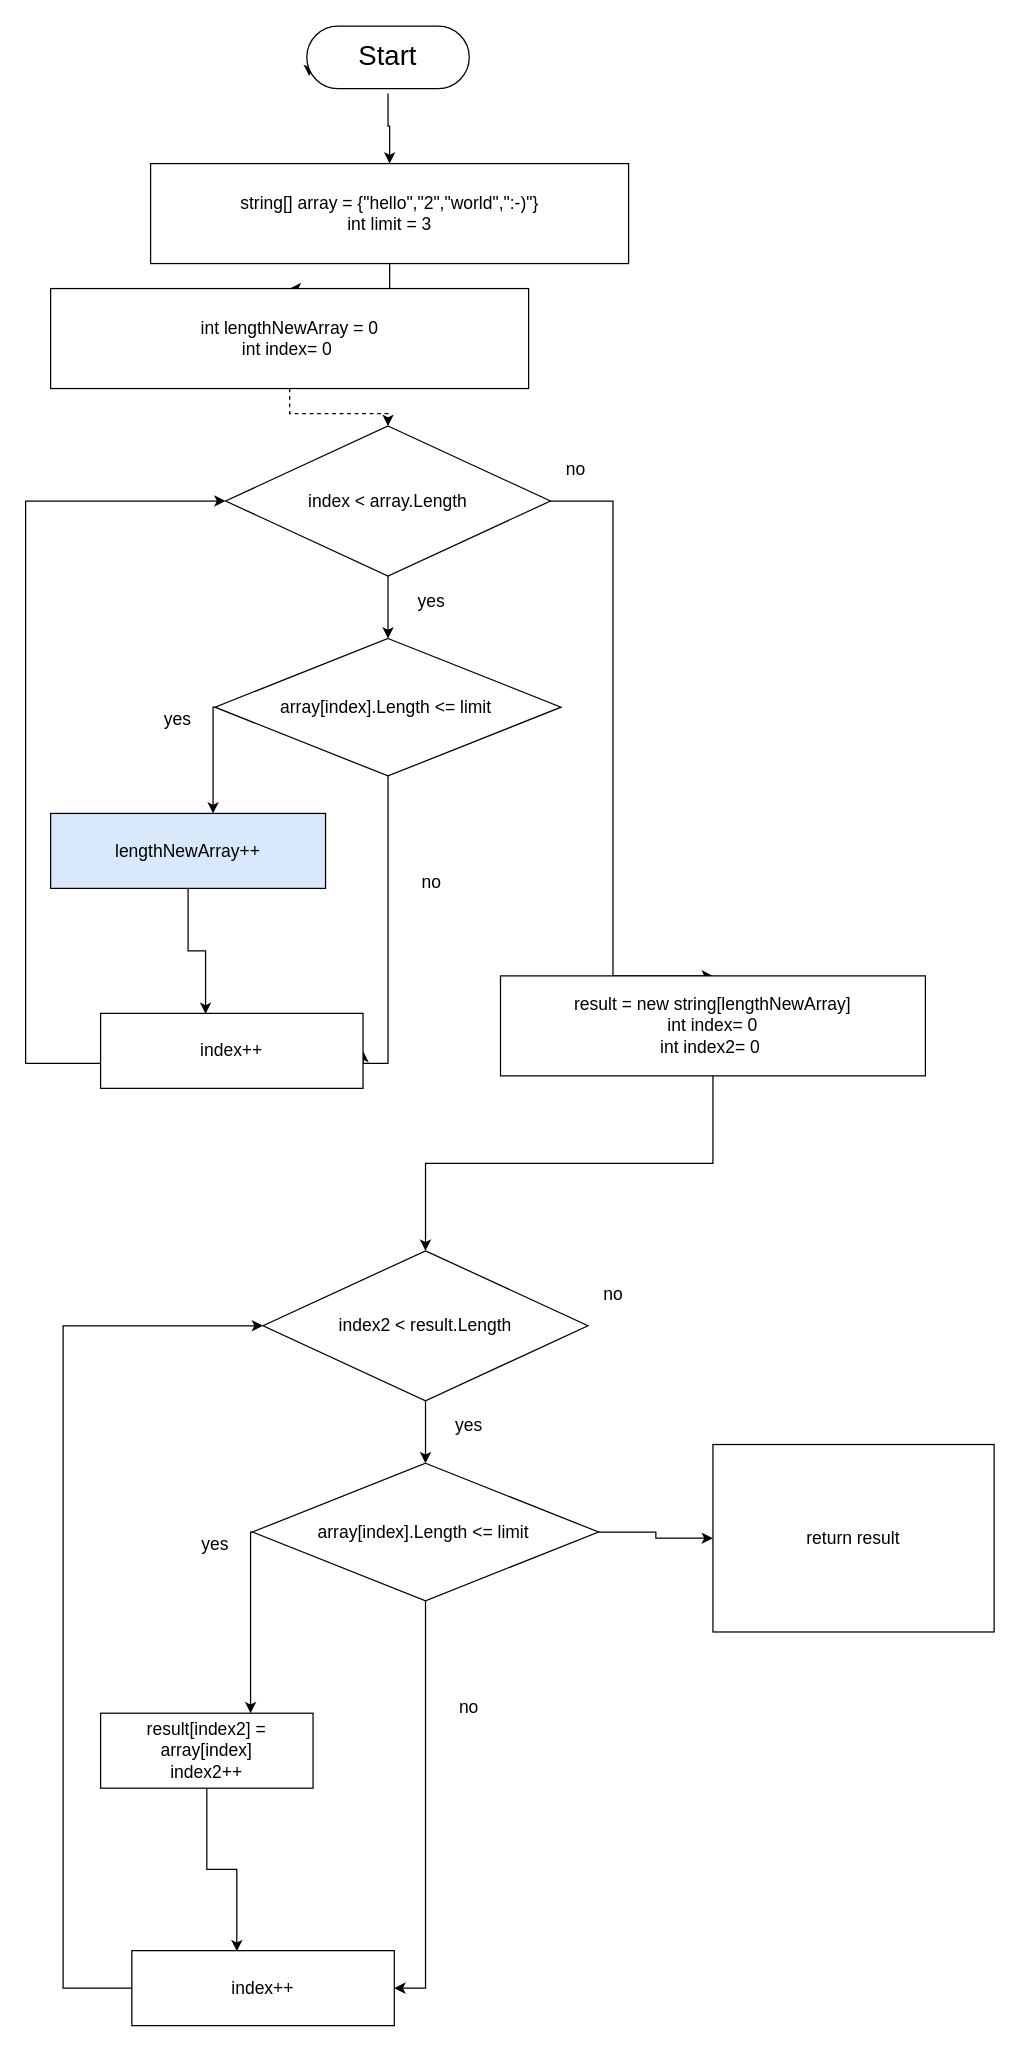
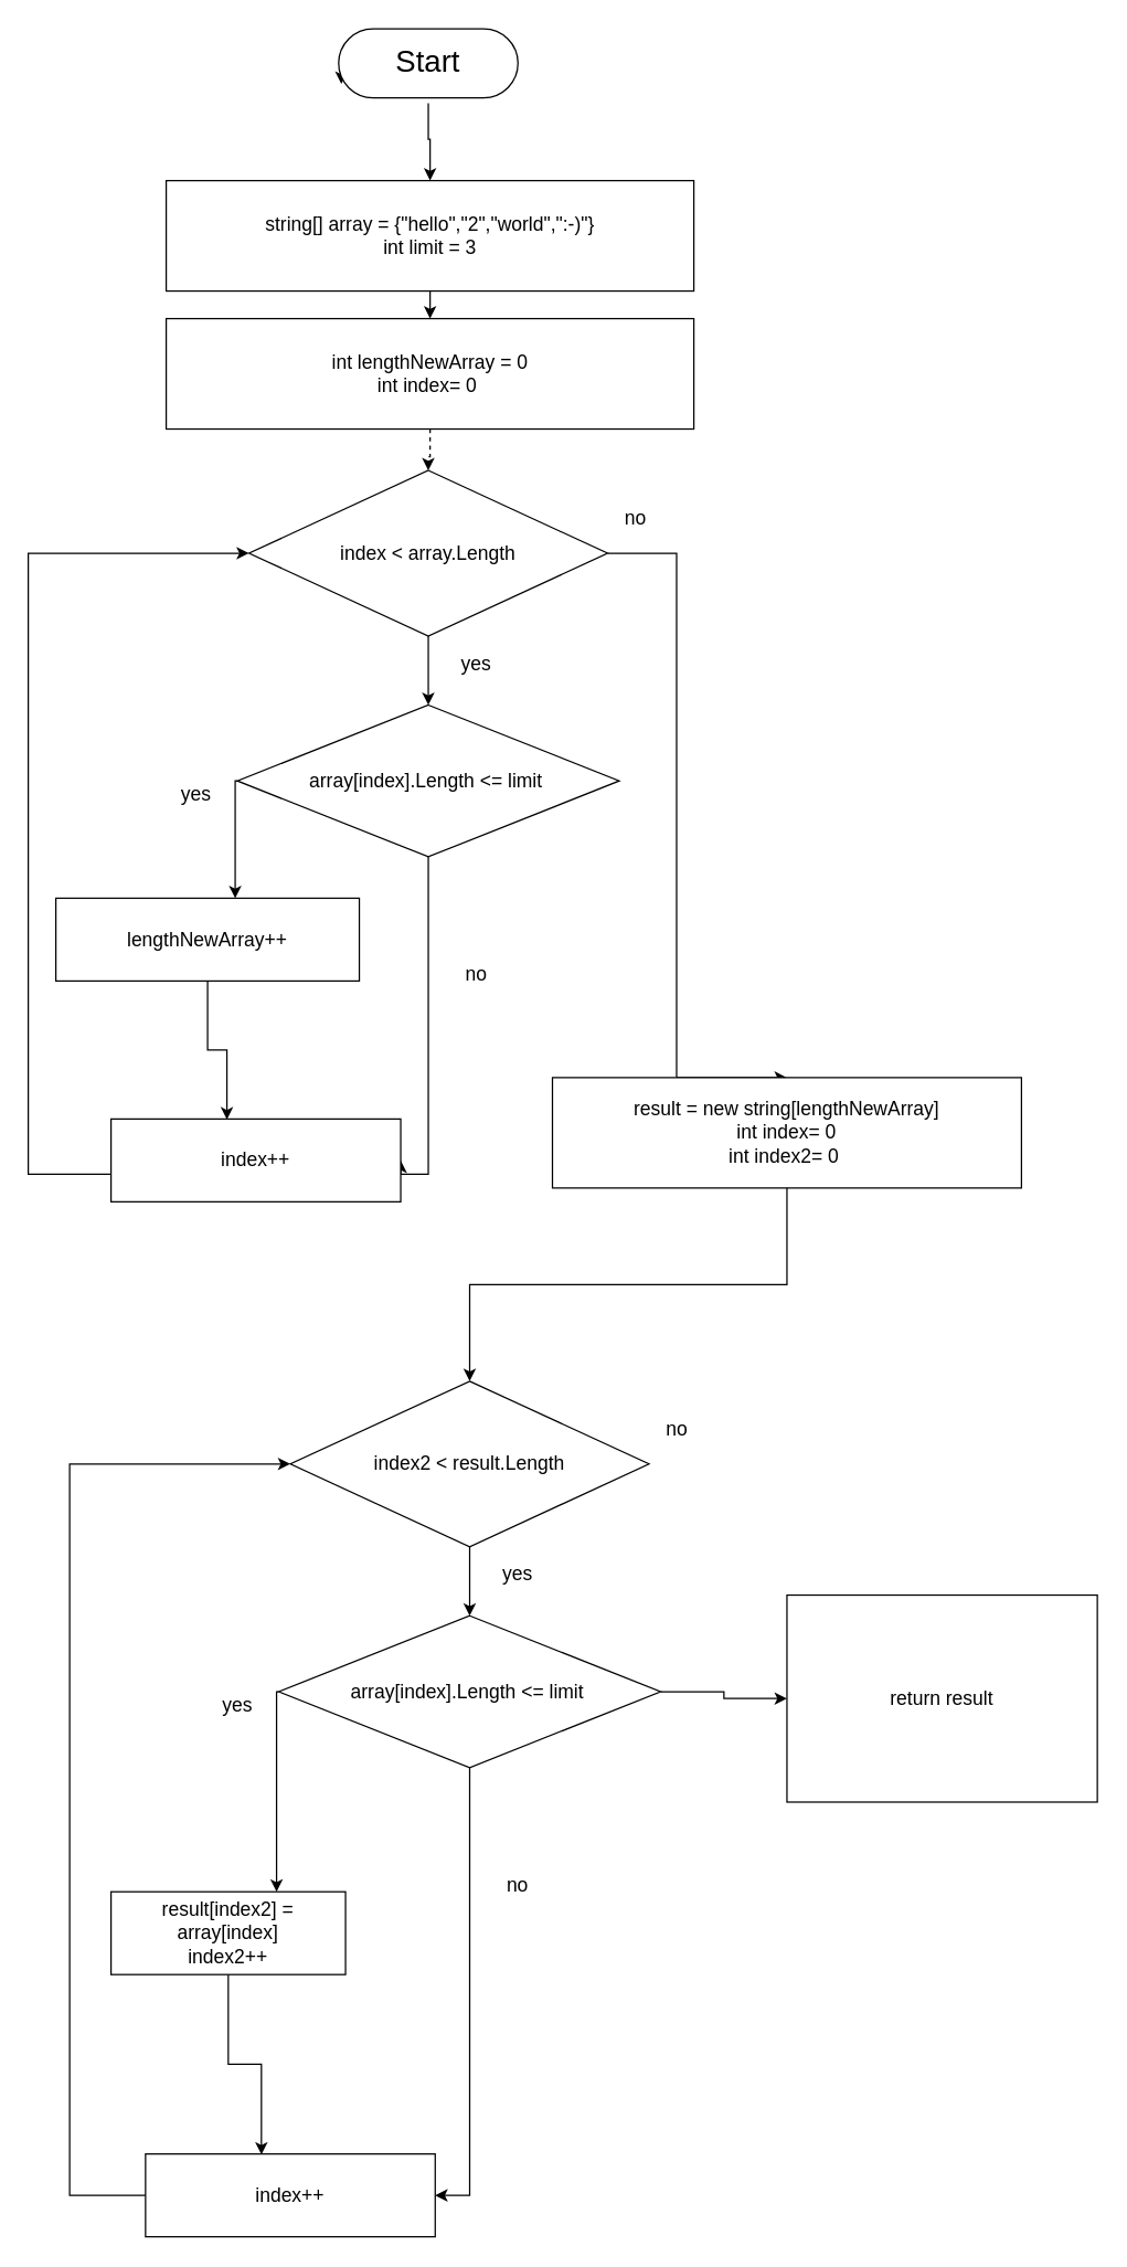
  <mxCell id="0" />
  <mxCell id="1" parent="0" />
  <mxCell id="2" style="edgeStyle=orthogonalEdgeStyle;rounded=0;orthogonalLoop=1;jettySize=auto;html=1;" edge="1" parent="1"><mxGeometry relative="1" as="geometry"><mxPoint x="246.983" y="40" as="sourcePoint" /><mxPoint x="246.983" y="60" as="targetPoint" /></mxGeometry></mxCell>
  <mxCell id="3" value="" style="edgeStyle=orthogonalEdgeStyle;rounded=0;orthogonalLoop=1;jettySize=auto;html=1;fontSize=14;" edge="1" parent="1" source="4" target="6"><mxGeometry relative="1" as="geometry" /></mxCell>
  <mxCell id="4" value="&lt;font style=&quot;font-size: 22px;&quot;&gt;Start&lt;/font&gt;" style="rounded=1;whiteSpace=wrap;html=1;shadow=0;glass=0;sketch=0;fontSize=18;strokeColor=default;strokeWidth=1;perimeterSpacing=4;arcSize=180;absoluteArcSize=1;" vertex="1" parent="1"><mxGeometry x="245" y="20" width="130" height="50" as="geometry" /></mxCell>
  <mxCell id="5" style="edgeStyle=orthogonalEdgeStyle;rounded=0;orthogonalLoop=1;jettySize=auto;html=1;entryX=0.5;entryY=0;entryDx=0;entryDy=0;" edge="1" parent="1" source="6" target="23"><mxGeometry relative="1" as="geometry" /></mxCell>
  <mxCell id="6" value="&lt;div style=&quot;&quot;&gt;string[] array = {&quot;hello&quot;,&quot;2&quot;,&quot;world&quot;,&quot;:-)&quot;}&lt;/div&gt;&lt;div style=&quot;&quot;&gt;int limit = 3&lt;/div&gt;" style="rounded=0;whiteSpace=wrap;html=1;shadow=0;glass=0;sketch=0;fontSize=14;strokeColor=default;strokeWidth=1;align=center;" vertex="1" parent="1"><mxGeometry x="120" y="130" width="382.5" height="80" as="geometry" /></mxCell>
  <mxCell id="7" value="" style="edgeStyle=orthogonalEdgeStyle;rounded=0;orthogonalLoop=1;jettySize=auto;html=1;" edge="1" parent="1" source="9" target="13"><mxGeometry relative="1" as="geometry" /></mxCell>
  <mxCell id="8" style="edgeStyle=orthogonalEdgeStyle;rounded=0;orthogonalLoop=1;jettySize=auto;html=1;entryX=0.5;entryY=0;entryDx=0;entryDy=0;" edge="1" parent="1" source="9" target="25"><mxGeometry relative="1" as="geometry"><Array as="points"><mxPoint x="490" y="400" /></Array></mxGeometry></mxCell>
  <mxCell id="9" value="index &amp;lt; array.Length" style="rhombus;whiteSpace=wrap;html=1;fontSize=14;rounded=0;shadow=0;glass=0;sketch=0;strokeWidth=1;" vertex="1" parent="1"><mxGeometry x="180" y="340" width="260" height="120" as="geometry" /></mxCell>
  <mxCell id="10" value="no" style="text;html=1;align=center;verticalAlign=middle;resizable=0;points=[];autosize=1;strokeColor=none;fillColor=none;fontSize=14;" vertex="1" parent="1"><mxGeometry x="440" y="360" width="40" height="30" as="geometry" /></mxCell>
  <mxCell id="11" value="" style="edgeStyle=orthogonalEdgeStyle;rounded=0;orthogonalLoop=1;jettySize=auto;html=1;fontSize=14;" edge="1" parent="1" source="13" target="16"><mxGeometry relative="1" as="geometry"><Array as="points"><mxPoint x="170" y="565" /></Array></mxGeometry></mxCell>
  <mxCell id="12" style="edgeStyle=orthogonalEdgeStyle;rounded=0;orthogonalLoop=1;jettySize=auto;html=1;fontSize=14;entryX=1;entryY=0.5;entryDx=0;entryDy=0;" edge="1" parent="1" source="13" target="19"><mxGeometry relative="1" as="geometry"><mxPoint x="490" y="940" as="targetPoint" /><Array as="points"><mxPoint x="310" y="850" /><mxPoint x="290" y="850" /></Array></mxGeometry></mxCell>
  <mxCell id="13" value="&lt;span style=&quot;font-size: 14px;&quot;&gt;array[index].Length &amp;lt;= limit&amp;nbsp;&lt;/span&gt;" style="rhombus;whiteSpace=wrap;html=1;" vertex="1" parent="1"><mxGeometry x="171.57" y="510" width="276.87" height="110" as="geometry" /></mxCell>
  <mxCell id="14" value="yes" style="text;html=1;strokeColor=none;fillColor=none;align=center;verticalAlign=middle;whiteSpace=wrap;rounded=0;fontSize=14;" vertex="1" parent="1"><mxGeometry x="315" y="465" width="60" height="30" as="geometry" /></mxCell>
  <mxCell id="15" style="edgeStyle=orthogonalEdgeStyle;rounded=0;orthogonalLoop=1;jettySize=auto;html=1;entryX=0.4;entryY=0.007;entryDx=0;entryDy=0;entryPerimeter=0;" edge="1" parent="1" source="16" target="19"><mxGeometry relative="1" as="geometry" /></mxCell>
- <mxCell id="16" value="&lt;span style=&quot;font-size: 14px;&quot;&gt;lengthNewArray++&lt;br&gt;&lt;/span&gt;" style="whiteSpace=wrap;html=1;fillColor=#dae8fc;" vertex="1" parent="1"><mxGeometry x="40" y="650" width="220" height="60" as="geometry" /></mxCell>
+ <mxCell id="16" value="&lt;span style=&quot;font-size: 14px;&quot;&gt;lengthNewArray++&lt;br&gt;&lt;/span&gt;" style="whiteSpace=wrap;html=1;" vertex="1" parent="1"><mxGeometry x="40" y="650" width="220" height="60" as="geometry" /></mxCell>
  <mxCell id="17" value="yes" style="text;html=1;strokeColor=none;fillColor=none;align=center;verticalAlign=middle;whiteSpace=wrap;rounded=0;fontSize=14;" vertex="1" parent="1"><mxGeometry x="111.57" y="560" width="60" height="30" as="geometry" /></mxCell>
  <mxCell id="18" style="edgeStyle=orthogonalEdgeStyle;rounded=0;orthogonalLoop=1;jettySize=auto;html=1;entryX=0;entryY=0.5;entryDx=0;entryDy=0;fontSize=14;" edge="1" parent="1" source="19" target="9"><mxGeometry relative="1" as="geometry"><Array as="points"><mxPoint x="20" y="850" /><mxPoint x="20" y="400" /></Array></mxGeometry></mxCell>
  <mxCell id="19" value="&lt;span style=&quot;font-size: 14px;&quot;&gt;index++&lt;/span&gt;" style="whiteSpace=wrap;html=1;" vertex="1" parent="1"><mxGeometry x="80" y="810" width="209.99" height="60" as="geometry" /></mxCell>
  <mxCell id="20" value="no" style="text;html=1;strokeColor=none;fillColor=none;align=center;verticalAlign=middle;whiteSpace=wrap;rounded=0;fontSize=14;" vertex="1" parent="1"><mxGeometry x="315" y="690" width="60" height="30" as="geometry" /></mxCell>
  <mxCell id="21" value="&lt;div style=&quot;&quot;&gt;return result&lt;/div&gt;" style="rounded=0;whiteSpace=wrap;html=1;shadow=0;glass=0;sketch=0;fontSize=14;strokeColor=default;strokeWidth=1;align=center;" vertex="1" parent="1"><mxGeometry x="570" y="1155" width="225" height="150" as="geometry" /></mxCell>
  <mxCell id="22" style="edgeStyle=orthogonalEdgeStyle;rounded=0;orthogonalLoop=1;jettySize=auto;html=1;entryX=0.5;entryY=0;entryDx=0;entryDy=0;dashed=1;" edge="1" parent="1" source="23" target="9"><mxGeometry relative="1" as="geometry" /></mxCell>
- <mxCell id="23" value="int lengthNewArray = 0&lt;br&gt;int index= 0&amp;nbsp;" style="rounded=0;whiteSpace=wrap;html=1;shadow=0;glass=0;sketch=0;fontSize=14;strokeColor=default;strokeWidth=1;align=center;" vertex="1" parent="1"><mxGeometry x="40" y="230" width="382.5" height="80" as="geometry" /></mxCell>
+ <mxCell id="23" value="int lengthNewArray = 0&lt;br&gt;int index= 0&amp;nbsp;" style="rounded=0;whiteSpace=wrap;html=1;shadow=0;glass=0;sketch=0;fontSize=14;strokeColor=default;strokeWidth=1;align=center;" vertex="1" parent="1"><mxGeometry x="120" y="230" width="382.5" height="80" as="geometry" /></mxCell>
  <mxCell id="24" style="edgeStyle=orthogonalEdgeStyle;rounded=0;orthogonalLoop=1;jettySize=auto;html=1;entryX=0.5;entryY=0;entryDx=0;entryDy=0;" edge="1" parent="1" source="25" target="27"><mxGeometry relative="1" as="geometry" /></mxCell>
  <mxCell id="25" value="result = new string[lengthNewArray]&lt;br&gt;int index= 0&lt;br&gt;int index2= 0&amp;nbsp;" style="rounded=0;whiteSpace=wrap;html=1;shadow=0;glass=0;sketch=0;fontSize=14;strokeColor=default;strokeWidth=1;align=center;" vertex="1" parent="1"><mxGeometry x="400" y="780" width="340" height="80" as="geometry" /></mxCell>
  <mxCell id="26" value="" style="edgeStyle=orthogonalEdgeStyle;rounded=0;orthogonalLoop=1;jettySize=auto;html=1;" edge="1" parent="1" source="27" target="32"><mxGeometry relative="1" as="geometry" /></mxCell>
  <mxCell id="27" value="index2 &amp;lt; result.Length" style="rhombus;whiteSpace=wrap;html=1;fontSize=14;rounded=0;shadow=0;glass=0;sketch=0;strokeWidth=1;" vertex="1" parent="1"><mxGeometry x="210" y="1000" width="260" height="120" as="geometry" /></mxCell>
  <mxCell id="28" value="no" style="text;html=1;align=center;verticalAlign=middle;resizable=0;points=[];autosize=1;strokeColor=none;fillColor=none;fontSize=14;" vertex="1" parent="1"><mxGeometry x="470" y="1020" width="40" height="30" as="geometry" /></mxCell>
  <mxCell id="29" value="" style="edgeStyle=orthogonalEdgeStyle;rounded=0;orthogonalLoop=1;jettySize=auto;html=1;fontSize=14;" edge="1" parent="1" source="32" target="35"><mxGeometry relative="1" as="geometry"><Array as="points"><mxPoint x="200" y="1225" /></Array></mxGeometry></mxCell>
  <mxCell id="30" style="edgeStyle=orthogonalEdgeStyle;rounded=0;orthogonalLoop=1;jettySize=auto;html=1;fontSize=14;entryX=1;entryY=0.5;entryDx=0;entryDy=0;" edge="1" parent="1" source="32" target="38"><mxGeometry relative="1" as="geometry"><mxPoint x="520" y="1600" as="targetPoint" /><Array as="points"><mxPoint x="340" y="1590" /></Array></mxGeometry></mxCell>
  <mxCell id="31" style="edgeStyle=orthogonalEdgeStyle;rounded=0;orthogonalLoop=1;jettySize=auto;html=1;entryX=0;entryY=0.5;entryDx=0;entryDy=0;" edge="1" parent="1" source="32" target="21"><mxGeometry relative="1" as="geometry"><mxPoint x="560" y="1225" as="targetPoint" /></mxGeometry></mxCell>
  <mxCell id="32" value="&lt;span style=&quot;font-size: 14px;&quot;&gt;array[index].Length &amp;lt;= limit&amp;nbsp;&lt;/span&gt;" style="rhombus;whiteSpace=wrap;html=1;" vertex="1" parent="1"><mxGeometry x="201.57" y="1170" width="276.87" height="110" as="geometry" /></mxCell>
  <mxCell id="33" value="yes" style="text;html=1;strokeColor=none;fillColor=none;align=center;verticalAlign=middle;whiteSpace=wrap;rounded=0;fontSize=14;" vertex="1" parent="1"><mxGeometry x="345" y="1125" width="60" height="30" as="geometry" /></mxCell>
  <mxCell id="34" style="edgeStyle=orthogonalEdgeStyle;rounded=0;orthogonalLoop=1;jettySize=auto;html=1;entryX=0.4;entryY=0.007;entryDx=0;entryDy=0;entryPerimeter=0;" edge="1" parent="1" source="35" target="38"><mxGeometry relative="1" as="geometry" /></mxCell>
  <mxCell id="35" value="&lt;span style=&quot;font-size: 14px;&quot;&gt;result[index2] = array[index]&lt;br&gt;index2++&lt;br&gt;&lt;/span&gt;" style="whiteSpace=wrap;html=1;" vertex="1" parent="1"><mxGeometry x="80" y="1370" width="170" height="60" as="geometry" /></mxCell>
  <mxCell id="36" value="yes" style="text;html=1;strokeColor=none;fillColor=none;align=center;verticalAlign=middle;whiteSpace=wrap;rounded=0;fontSize=14;" vertex="1" parent="1"><mxGeometry x="141.57" y="1220" width="60" height="30" as="geometry" /></mxCell>
  <mxCell id="37" style="edgeStyle=orthogonalEdgeStyle;rounded=0;orthogonalLoop=1;jettySize=auto;html=1;entryX=0;entryY=0.5;entryDx=0;entryDy=0;fontSize=14;" edge="1" parent="1" source="38" target="27"><mxGeometry relative="1" as="geometry"><Array as="points"><mxPoint x="50" y="1590" /><mxPoint x="50" y="1060" /></Array></mxGeometry></mxCell>
  <mxCell id="38" value="&lt;span style=&quot;font-size: 14px;&quot;&gt;index++&lt;/span&gt;" style="whiteSpace=wrap;html=1;" vertex="1" parent="1"><mxGeometry x="105.01" y="1560" width="209.99" height="60" as="geometry" /></mxCell>
  <mxCell id="39" value="no" style="text;html=1;strokeColor=none;fillColor=none;align=center;verticalAlign=middle;whiteSpace=wrap;rounded=0;fontSize=14;" vertex="1" parent="1"><mxGeometry x="345" y="1350" width="60" height="30" as="geometry" /></mxCell>
